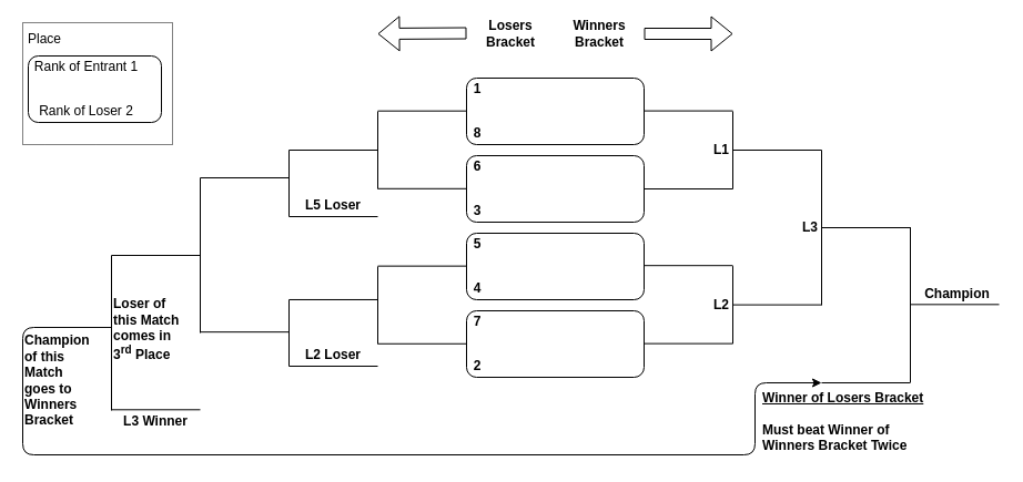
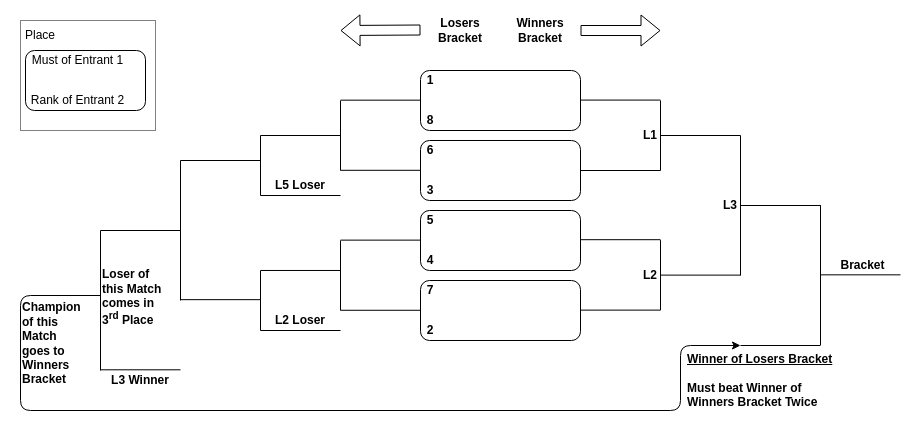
  <mxCell id="0" />
  <mxCell id="1" parent="0" />
  <mxCell id="2" value="" style="rounded=0;whiteSpace=wrap;html=1;fontStyle=1;dashed=1;dashPattern=1 1;" vertex="1" parent="1"><mxGeometry x="20" y="20" width="135" height="110" as="geometry" /></mxCell>
  <mxCell id="3" value="" style="rounded=1;whiteSpace=wrap;html=1;fontStyle=1" parent="1" vertex="1"><mxGeometry x="420" y="70" width="160" height="60" as="geometry" /></mxCell>
  <mxCell id="4" value="1" style="text;html=1;strokeColor=none;fillColor=none;align=center;verticalAlign=middle;whiteSpace=wrap;rounded=0;fontStyle=1" parent="1" vertex="1"><mxGeometry x="420" y="70" width="20" height="20" as="geometry" /></mxCell>
  <mxCell id="5" value="8" style="text;html=1;strokeColor=none;fillColor=none;align=center;verticalAlign=middle;whiteSpace=wrap;rounded=0;fontStyle=1" parent="1" vertex="1"><mxGeometry x="420" y="110" width="20" height="20" as="geometry" /></mxCell>
  <mxCell id="6" value="" style="rounded=1;whiteSpace=wrap;html=1;fontStyle=1" parent="1" vertex="1"><mxGeometry x="420" y="140" width="160" height="60" as="geometry" /></mxCell>
  <mxCell id="7" value="6" style="text;html=1;strokeColor=none;fillColor=none;align=center;verticalAlign=middle;whiteSpace=wrap;rounded=0;fontStyle=1" parent="1" vertex="1"><mxGeometry x="420" y="140" width="20" height="20" as="geometry" /></mxCell>
  <mxCell id="8" value="3" style="text;html=1;strokeColor=none;fillColor=none;align=center;verticalAlign=middle;whiteSpace=wrap;rounded=0;fontStyle=1" parent="1" vertex="1"><mxGeometry x="420" y="180" width="20" height="20" as="geometry" /></mxCell>
  <mxCell id="9" value="" style="rounded=1;whiteSpace=wrap;html=1;fontStyle=1" parent="1" vertex="1"><mxGeometry x="420" y="210" width="160" height="60" as="geometry" /></mxCell>
  <mxCell id="10" value="5" style="text;html=1;strokeColor=none;fillColor=none;align=center;verticalAlign=middle;whiteSpace=wrap;rounded=0;fontStyle=1" parent="1" vertex="1"><mxGeometry x="420" y="210" width="20" height="20" as="geometry" /></mxCell>
  <mxCell id="11" value="4" style="text;html=1;strokeColor=none;fillColor=none;align=center;verticalAlign=middle;whiteSpace=wrap;rounded=0;fontStyle=1" parent="1" vertex="1"><mxGeometry x="420" y="250" width="20" height="20" as="geometry" /></mxCell>
  <mxCell id="12" value="" style="rounded=1;whiteSpace=wrap;html=1;fontStyle=1" parent="1" vertex="1"><mxGeometry x="420" y="280" width="160" height="60" as="geometry" /></mxCell>
  <mxCell id="13" value="7" style="text;html=1;strokeColor=none;fillColor=none;align=center;verticalAlign=middle;whiteSpace=wrap;rounded=0;fontStyle=1" parent="1" vertex="1"><mxGeometry x="420" y="280" width="20" height="20" as="geometry" /></mxCell>
  <mxCell id="14" value="2" style="text;html=1;strokeColor=none;fillColor=none;align=center;verticalAlign=middle;whiteSpace=wrap;rounded=0;fontStyle=1" parent="1" vertex="1"><mxGeometry x="420" y="320" width="20" height="20" as="geometry" /></mxCell>
  <mxCell id="15" value="Winners&lt;br&gt;Bracket&lt;span style=&quot;color: rgba(0 , 0 , 0 , 0) ; font-family: monospace ; font-size: 0px ; white-space: nowrap&quot;&gt;%3CmxGraphModel%3E%3Croot%3E%3CmxCell%20id%3D%220%22%2F%3E%3CmxCell%20id%3D%221%22%20parent%3D%220%22%2F%3E%3CmxCell%20id%3D%222%22%20value%3D%22%22%20style%3D%22rounded%3D1%3BwhiteSpace%3Dwrap%3Bhtml%3D1%3B%22%20vertex%3D%221%22%20parent%3D%221%22%3E%3CmxGeometry%20x%3D%22600%22%20y%3D%22120%22%20width%3D%22120%22%20height%3D%2260%22%20as%3D%22geometry%22%2F%3E%3C%2FmxCell%3E%3CmxCell%20id%3D%223%22%20value%3D%221%22%20style%3D%22text%3Bhtml%3D1%3BstrokeColor%3Dnone%3BfillColor%3Dnone%3Balign%3Dcenter%3BverticalAlign%3Dmiddle%3BwhiteSpace%3Dwrap%3Brounded%3D0%3B%22%20vertex%3D%221%22%20parent%3D%221%22%3E%3CmxGeometry%20x%3D%22600%22%20y%3D%22100%22%20width%3D%2220%22%20height%3D%2220%22%20as%3D%22geometry%22%2F%3E%3C%2FmxCell%3E%3CmxCell%20id%3D%224%22%20value%3D%228%22%20style%3D%22text%3Bhtml%3D1%3BstrokeColor%3Dnone%3BfillColor%3Dnone%3Balign%3Dcenter%3BverticalAlign%3Dmiddle%3BwhiteSpace%3Dwrap%3Brounded%3D0%3B%22%20vertex%3D%221%22%20parent%3D%221%22%3E%3CmxGeometry%20x%3D%22600%22%20y%3D%22180%22%20width%3D%2220%22%20height%3D%2220%22%20as%3D%22geometry%22%2F%3E%3C%2FmxCell%3E%3C%2Froot%3E%3C%2FmxGraphModel%3E&lt;/span&gt;" style="text;html=1;strokeColor=none;fillColor=none;align=center;verticalAlign=middle;whiteSpace=wrap;rounded=0;fontStyle=1" parent="1" vertex="1"><mxGeometry x="520" y="20" width="40" height="20" as="geometry" /></mxCell>
  <mxCell id="16" value="Losers&lt;br&gt;Bracket&lt;span style=&quot;color: rgba(0 , 0 , 0 , 0) ; font-family: monospace ; font-size: 0px ; white-space: nowrap&quot;&gt;%3CmxGraphModel%3E%3Croot%3E%3CmxCell%20id%3D%220%22%2F%3E%3CmxCell%20id%3D%221%22%20parent%3D%220%22%2F%3E%3CmxCell%20id%3D%222%22%20value%3D%22%22%20style%3D%22rounded%3D1%3BwhiteSpace%3Dwrap%3Bhtml%3D1%3B%22%20vertex%3D%221%22%20parent%3D%221%22%3E%3CmxGeometry%20x%3D%22600%22%20y%3D%22120%22%20width%3D%22120%22%20height%3D%2260%22%20as%3D%22geometry%22%2F%3E%3C%2FmxCell%3E%3CmxCell%20id%3D%223%22%20value%3D%221%22%20style%3D%22text%3Bhtml%3D1%3BstrokeColor%3Dnone%3BfillColor%3Dnone%3Balign%3Dcenter%3BverticalAlign%3Dmiddle%3BwhiteSpace%3Dwrap%3Brounded%3D0%3B%22%20vertex%3D%221%22%20parent%3D%221%22%3E%3CmxGeometry%20x%3D%22600%22%20y%3D%22100%22%20width%3D%2220%22%20height%3D%2220%22%20as%3D%22geometry%22%2F%3E%3C%2FmxCell%3E%3CmxCell%20id%3D%224%22%20value%3D%228%22%20style%3D%22text%3Bhtml%3D1%3BstrokeColor%3Dnone%3BfillColor%3Dnone%3Balign%3Dcenter%3BverticalAlign%3Dmiddle%3BwhiteSpace%3Dwrap%3Brounded%3D0%3B%22%20vertex%3D%221%22%20parent%3D%221%22%3E%3CmxGeometry%20x%3D%22600%22%20y%3D%22180%22%20width%3D%2220%22%20height%3D%2220%22%20as%3D%22geometry%22%2F%3E%3C%2FmxCell%3E%3C%2Froot%3E%3C%2FmxGraphModel%3E&lt;/span&gt;" style="text;html=1;strokeColor=none;fillColor=none;align=center;verticalAlign=middle;whiteSpace=wrap;rounded=0;fontStyle=1" parent="1" vertex="1"><mxGeometry x="440" y="20" width="40" height="20" as="geometry" /></mxCell>
  <mxCell id="17" value="" style="shape=flexArrow;endArrow=classic;html=1;fontStyle=1" parent="1" edge="1"><mxGeometry width="50" height="50" relative="1" as="geometry"><mxPoint x="580" y="30" as="sourcePoint" /><mxPoint x="660" y="30" as="targetPoint" /></mxGeometry></mxCell>
  <mxCell id="18" value="" style="shape=flexArrow;endArrow=classic;html=1;fontStyle=1" parent="1" edge="1"><mxGeometry width="50" height="50" relative="1" as="geometry"><mxPoint x="420" y="29.5" as="sourcePoint" /><mxPoint x="340" y="30" as="targetPoint" /></mxGeometry></mxCell>
  <mxCell id="19" value="" style="endArrow=none;html=1;fontStyle=1" parent="1" edge="1"><mxGeometry width="50" height="50" relative="1" as="geometry"><mxPoint x="580" y="99.58" as="sourcePoint" /><mxPoint x="660" y="99.58" as="targetPoint" /></mxGeometry></mxCell>
  <mxCell id="20" value="" style="endArrow=none;html=1;fontStyle=1" parent="1" edge="1"><mxGeometry width="50" height="50" relative="1" as="geometry"><mxPoint x="580" y="170" as="sourcePoint" /><mxPoint x="660" y="170" as="targetPoint" /></mxGeometry></mxCell>
  <mxCell id="21" value="" style="endArrow=none;html=1;fontStyle=1" parent="1" edge="1"><mxGeometry width="50" height="50" relative="1" as="geometry"><mxPoint x="660" y="135" as="sourcePoint" /><mxPoint x="740" y="135" as="targetPoint" /></mxGeometry></mxCell>
  <mxCell id="22" value="L1&lt;span style=&quot;color: rgba(0 , 0 , 0 , 0) ; font-family: monospace ; font-size: 0px ; white-space: nowrap&quot;&gt;%3CmxGraphModel%3E%3Croot%3E%3CmxCell%20id%3D%220%22%2F%3E%3CmxCell%20id%3D%221%22%20parent%3D%220%22%2F%3E%3CmxCell%20id%3D%222%22%20value%3D%22L1%22%20style%3D%22text%3Bhtml%3D1%3BstrokeColor%3Dnone%3BfillColor%3Dnone%3Balign%3Dcenter%3BverticalAlign%3Dmiddle%3BwhiteSpace%3Dwrap%3Brounded%3D0%3B%22%20vertex%3D%221%22%20parent%3D%221%22%3E%3CmxGeometry%20x%3D%22820%22%20y%3D%22140%22%20width%3D%2220%22%20height%3D%2220%22%20as%3D%22geometry%22%2F%3E%3C%2FmxCell%3E%3C%2Froot%3E%3C%2FmxGraphModel%3&lt;/span&gt;" style="text;html=1;strokeColor=none;fillColor=none;align=center;verticalAlign=middle;whiteSpace=wrap;rounded=0;fontStyle=1" parent="1" vertex="1"><mxGeometry x="640" y="125" width="20" height="20" as="geometry" /></mxCell>
  <mxCell id="23" value="" style="endArrow=none;html=1;fontStyle=1" parent="1" edge="1"><mxGeometry width="50" height="50" relative="1" as="geometry"><mxPoint x="740" y="205" as="sourcePoint" /><mxPoint x="820" y="205" as="targetPoint" /></mxGeometry></mxCell>
  <mxCell id="24" value="L3&lt;span style=&quot;color: rgba(0 , 0 , 0 , 0) ; font-family: monospace ; font-size: 0px ; white-space: nowrap&quot;&gt;%3CmxGraphModel%3E%3Croot%3E%3CmxCell%20id%3D%220%22%2F%3E%3CmxCell%20id%3D%221%22%20parent%3D%220%22%2F%3E%3CmxCell%20id%3D%222%22%20value%3D%22L1%22%20style%3D%22text%3Bhtml%3D1%3BstrokeColor%3Dnone%3BfillColor%3Dnone%3Balign%3Dcenter%3BverticalAlign%3Dmiddle%3BwhiteSpace%3Dwrap%3Brounded%3D0%3B%22%20vertex%3D%221%22%20parent%3D%221%22%3E%3CmxGeometry%20x%3D%22820%22%20y%3D%22140%22%20width%3D%2220%22%20height%3D%2220%22%20as%3D%22geometry%22%2F%3E%3C%2FmxCell%3E%3C%2Froot%3E%3C%2FmxGraphModel%&lt;/span&gt;" style="text;html=1;strokeColor=none;fillColor=none;align=center;verticalAlign=middle;whiteSpace=wrap;rounded=0;fontStyle=1" parent="1" vertex="1"><mxGeometry x="720" y="195" width="20" height="20" as="geometry" /></mxCell>
  <mxCell id="25" value="" style="endArrow=none;html=1;fontStyle=1" parent="1" edge="1"><mxGeometry width="50" height="50" relative="1" as="geometry"><mxPoint x="740" y="345" as="sourcePoint" /><mxPoint x="820" y="345" as="targetPoint" /></mxGeometry></mxCell>
  <mxCell id="26" value="" style="endArrow=none;html=1;fontStyle=1" parent="1" edge="1"><mxGeometry width="50" height="50" relative="1" as="geometry"><mxPoint x="820" y="274.33" as="sourcePoint" /><mxPoint x="900" y="274.33" as="targetPoint" /></mxGeometry></mxCell>
- <mxCell id="27" value="Champion" style="text;html=1;strokeColor=none;fillColor=none;align=center;verticalAlign=middle;whiteSpace=wrap;rounded=0;fontStyle=1" parent="1" vertex="1"><mxGeometry x="830" y="255" width="65" height="20" as="geometry" /></mxCell>
+ <mxCell id="27" value="Bracket" style="text;html=1;strokeColor=none;fillColor=none;align=center;verticalAlign=middle;whiteSpace=wrap;rounded=0;fontStyle=1" parent="1" vertex="1"><mxGeometry x="830" y="255" width="65" height="20" as="geometry" /></mxCell>
  <mxCell id="28" value="" style="endArrow=none;html=1;fontStyle=1" parent="1" edge="1"><mxGeometry width="50" height="50" relative="1" as="geometry"><mxPoint x="340" y="99.66" as="sourcePoint" /><mxPoint x="420" y="99.66" as="targetPoint" /></mxGeometry></mxCell>
  <mxCell id="29" value="" style="endArrow=none;html=1;fontStyle=1" parent="1" edge="1"><mxGeometry width="50" height="50" relative="1" as="geometry"><mxPoint x="340" y="169.8" as="sourcePoint" /><mxPoint x="420" y="169.8" as="targetPoint" /></mxGeometry></mxCell>
  <mxCell id="30" value="" style="endArrow=none;html=1;fontStyle=1" parent="1" edge="1"><mxGeometry width="50" height="50" relative="1" as="geometry"><mxPoint x="340" y="170" as="sourcePoint" /><mxPoint x="340" y="100" as="targetPoint" /></mxGeometry></mxCell>
  <mxCell id="31" value="" style="endArrow=none;html=1;fontStyle=1" parent="1" edge="1"><mxGeometry width="50" height="50" relative="1" as="geometry"><mxPoint x="260" y="135" as="sourcePoint" /><mxPoint x="340" y="135" as="targetPoint" /></mxGeometry></mxCell>
  <mxCell id="32" value="" style="endArrow=none;html=1;fontStyle=1" parent="1" edge="1"><mxGeometry width="50" height="50" relative="1" as="geometry"><mxPoint x="260" y="195" as="sourcePoint" /><mxPoint x="260" y="135" as="targetPoint" /></mxGeometry></mxCell>
  <mxCell id="33" value="" style="endArrow=none;html=1;fontStyle=1" parent="1" edge="1"><mxGeometry width="50" height="50" relative="1" as="geometry"><mxPoint x="260" y="195" as="sourcePoint" /><mxPoint x="340" y="195" as="targetPoint" /></mxGeometry></mxCell>
  <mxCell id="34" value="L5 Loser" style="text;html=1;strokeColor=none;fillColor=none;align=center;verticalAlign=middle;whiteSpace=wrap;rounded=0;fontStyle=1" parent="1" vertex="1"><mxGeometry x="260" y="175" width="80" height="20" as="geometry" /></mxCell>
  <mxCell id="35" value="" style="endArrow=none;html=1;fontStyle=1" parent="1" edge="1"><mxGeometry width="50" height="50" relative="1" as="geometry"><mxPoint x="180" y="160" as="sourcePoint" /><mxPoint x="260" y="160" as="targetPoint" /></mxGeometry></mxCell>
  <mxCell id="36" value="" style="endArrow=none;html=1;fontStyle=1" parent="1" edge="1"><mxGeometry width="50" height="50" relative="1" as="geometry"><mxPoint x="180" y="300" as="sourcePoint" /><mxPoint x="180" y="160" as="targetPoint" /></mxGeometry></mxCell>
  <mxCell id="37" value="" style="endArrow=none;html=1;fontStyle=1" parent="1" edge="1"><mxGeometry width="50" height="50" relative="1" as="geometry"><mxPoint x="100" y="230" as="sourcePoint" /><mxPoint x="180" y="230" as="targetPoint" /></mxGeometry></mxCell>
  <mxCell id="38" value="" style="endArrow=none;html=1;fontStyle=1" parent="1" edge="1"><mxGeometry width="50" height="50" relative="1" as="geometry"><mxPoint x="100" y="369.31" as="sourcePoint" /><mxPoint x="180" y="369.31" as="targetPoint" /></mxGeometry></mxCell>
  <mxCell id="39" value="L3 Winner" style="text;html=1;strokeColor=none;fillColor=none;align=center;verticalAlign=middle;whiteSpace=wrap;rounded=0;fontStyle=1" parent="1" vertex="1"><mxGeometry x="100" y="370" width="80" height="20" as="geometry" /></mxCell>
  <mxCell id="40" value="Loser of this Match comes in 3&lt;sup&gt;rd&lt;/sup&gt;&amp;nbsp;Place" style="text;html=1;strokeColor=none;fillColor=none;align=left;verticalAlign=middle;whiteSpace=wrap;rounded=0;fontStyle=1" parent="1" vertex="1"><mxGeometry x="100" y="264.62" width="65" height="65" as="geometry" /></mxCell>
  <mxCell id="41" value="" style="endArrow=classic;html=1;edgeStyle=orthogonalEdgeStyle;" parent="1" edge="1"><mxGeometry width="50" height="50" relative="1" as="geometry"><mxPoint x="100" y="295" as="sourcePoint" /><mxPoint x="740" y="345" as="targetPoint" /><Array as="points"><mxPoint x="20" y="295" /><mxPoint x="20" y="410" /><mxPoint x="680" y="410" /><mxPoint x="680" y="345" /></Array></mxGeometry></mxCell>
  <mxCell id="42" value="Champion of this Match goes to Winners Bracket&amp;nbsp;" style="text;html=1;strokeColor=none;fillColor=none;align=left;verticalAlign=middle;whiteSpace=wrap;rounded=0;fontStyle=1" parent="1" vertex="1"><mxGeometry x="20" y="310" width="65" height="65" as="geometry" /></mxCell>
  <mxCell id="43" value="&lt;u&gt;Winner of Losers Bracket&lt;/u&gt;&lt;br&gt;&lt;br&gt;Must beat Winner of Winners Bracket Twice" style="text;html=1;strokeColor=none;fillColor=none;align=left;verticalAlign=middle;whiteSpace=wrap;rounded=0;fontStyle=1" parent="1" vertex="1"><mxGeometry x="685" y="347.5" width="155" height="65" as="geometry" /></mxCell>
  <mxCell id="44" value="" style="endArrow=none;html=1;fontStyle=1" edge="1" parent="1"><mxGeometry width="50" height="50" relative="1" as="geometry"><mxPoint x="340" y="239.64" as="sourcePoint" /><mxPoint x="420" y="239.64" as="targetPoint" /></mxGeometry></mxCell>
  <mxCell id="45" value="" style="endArrow=none;html=1;fontStyle=1" edge="1" parent="1"><mxGeometry width="50" height="50" relative="1" as="geometry"><mxPoint x="340" y="309.78" as="sourcePoint" /><mxPoint x="420" y="309.78" as="targetPoint" /></mxGeometry></mxCell>
  <mxCell id="46" value="" style="endArrow=none;html=1;fontStyle=1" edge="1" parent="1"><mxGeometry width="50" height="50" relative="1" as="geometry"><mxPoint x="340" y="309.98" as="sourcePoint" /><mxPoint x="340" y="239.98" as="targetPoint" /></mxGeometry></mxCell>
  <mxCell id="47" value="" style="endArrow=none;html=1;fontStyle=1" edge="1" parent="1"><mxGeometry width="50" height="50" relative="1" as="geometry"><mxPoint x="260" y="269.98" as="sourcePoint" /><mxPoint x="340" y="269.98" as="targetPoint" /></mxGeometry></mxCell>
  <mxCell id="48" value="" style="endArrow=none;html=1;fontStyle=1" edge="1" parent="1"><mxGeometry width="50" height="50" relative="1" as="geometry"><mxPoint x="260" y="330" as="sourcePoint" /><mxPoint x="260" y="270" as="targetPoint" /></mxGeometry></mxCell>
  <mxCell id="49" value="L2 Loser" style="text;html=1;strokeColor=none;fillColor=none;align=center;verticalAlign=middle;whiteSpace=wrap;rounded=0;fontStyle=1" vertex="1" parent="1"><mxGeometry x="260" y="310" width="80" height="20" as="geometry" /></mxCell>
  <mxCell id="50" value="" style="endArrow=none;html=1;fontStyle=1" edge="1" parent="1"><mxGeometry width="50" height="50" relative="1" as="geometry"><mxPoint x="260" y="330" as="sourcePoint" /><mxPoint x="340" y="330" as="targetPoint" /></mxGeometry></mxCell>
  <mxCell id="51" value="" style="endArrow=none;html=1;fontStyle=1" edge="1" parent="1"><mxGeometry width="50" height="50" relative="1" as="geometry"><mxPoint x="660" y="170" as="sourcePoint" /><mxPoint x="660" y="100" as="targetPoint" /></mxGeometry></mxCell>
  <mxCell id="52" value="" style="endArrow=none;html=1;fontStyle=1" edge="1" parent="1"><mxGeometry width="50" height="50" relative="1" as="geometry"><mxPoint x="580" y="239.2" as="sourcePoint" /><mxPoint x="660" y="239.2" as="targetPoint" /></mxGeometry></mxCell>
  <mxCell id="53" value="" style="endArrow=none;html=1;fontStyle=1" edge="1" parent="1"><mxGeometry width="50" height="50" relative="1" as="geometry"><mxPoint x="580" y="309.62" as="sourcePoint" /><mxPoint x="660" y="309.62" as="targetPoint" /></mxGeometry></mxCell>
  <mxCell id="54" value="" style="endArrow=none;html=1;fontStyle=1" edge="1" parent="1"><mxGeometry width="50" height="50" relative="1" as="geometry"><mxPoint x="660" y="274.62" as="sourcePoint" /><mxPoint x="740" y="274.62" as="targetPoint" /></mxGeometry></mxCell>
  <mxCell id="55" value="L2&lt;span style=&quot;color: rgba(0 , 0 , 0 , 0) ; font-family: monospace ; font-size: 0px ; white-space: nowrap&quot;&gt;%3CmxGraphModel%3E%3Croot%3E%3CmxCell%20id%3D%220%22%2F%3E%3CmxCell%20id%3D%221%22%20parent%3D%220%22%2F%3E%3CmxCell%20id%3D%222%22%20value%3D%22L1%22%20style%3D%22text%3Bhtml%3D1%3BstrokeColor%3Dnone%3BfillColor%3Dnone%3Balign%3Dcenter%3BverticalAlign%3Dmiddle%3BwhiteSpace%3Dwrap%3Brounded%3D0%3B%22%20vertex%3D%221%22%20parent%3D%221%22%3E%3CmxGeometry%20x%3D%22820%22%20y%3D%22140%22%20width%3D%2220%22%20height%3D%2220%22%20as%3D%22geometry%22%2F%3E%3C%2FmxCell%3E%3C%2Froot%3E%3C%2FmxGraphModel%3&lt;/span&gt;" style="text;html=1;strokeColor=none;fillColor=none;align=center;verticalAlign=middle;whiteSpace=wrap;rounded=0;fontStyle=1" vertex="1" parent="1"><mxGeometry x="640" y="264.62" width="20" height="20" as="geometry" /></mxCell>
  <mxCell id="56" value="" style="endArrow=none;html=1;fontStyle=1" edge="1" parent="1"><mxGeometry width="50" height="50" relative="1" as="geometry"><mxPoint x="660" y="309.62" as="sourcePoint" /><mxPoint x="660" y="239.62" as="targetPoint" /></mxGeometry></mxCell>
  <mxCell id="57" value="" style="endArrow=none;html=1;fontStyle=1" edge="1" parent="1"><mxGeometry width="50" height="50" relative="1" as="geometry"><mxPoint x="740" y="275" as="sourcePoint" /><mxPoint x="740" y="135" as="targetPoint" /></mxGeometry></mxCell>
  <mxCell id="58" value="" style="endArrow=none;html=1;fontStyle=1" edge="1" parent="1"><mxGeometry width="50" height="50" relative="1" as="geometry"><mxPoint x="180" y="299.17" as="sourcePoint" /><mxPoint x="260" y="299.17" as="targetPoint" /></mxGeometry></mxCell>
  <mxCell id="59" value="" style="endArrow=none;html=1;fontStyle=1" edge="1" parent="1"><mxGeometry width="50" height="50" relative="1" as="geometry"><mxPoint x="100" y="370" as="sourcePoint" /><mxPoint x="100" y="230" as="targetPoint" /></mxGeometry></mxCell>
  <mxCell id="60" value="" style="endArrow=none;html=1;fontStyle=1" edge="1" parent="1"><mxGeometry width="50" height="50" relative="1" as="geometry"><mxPoint x="820" y="344.62" as="sourcePoint" /><mxPoint x="820" y="204.62" as="targetPoint" /></mxGeometry></mxCell>
  <mxCell id="61" value="" style="rounded=1;whiteSpace=wrap;html=1;" vertex="1" parent="1"><mxGeometry x="25" y="50" width="120" height="60" as="geometry" /></mxCell>
  <mxCell id="62" value="Place" style="text;html=1;strokeColor=none;fillColor=none;align=center;verticalAlign=middle;whiteSpace=wrap;rounded=0;" vertex="1" parent="1"><mxGeometry x="20" y="25" width="40" height="20" as="geometry" /></mxCell>
- <mxCell id="63" value="Rank of Entrant 1" style="text;html=1;strokeColor=none;fillColor=none;align=center;verticalAlign=middle;whiteSpace=wrap;rounded=0;" vertex="1" parent="1"><mxGeometry x="20" y="50" width="115" height="20" as="geometry" /></mxCell>
- <mxCell id="64" value="Rank of Loser 2" style="text;html=1;strokeColor=none;fillColor=none;align=center;verticalAlign=middle;whiteSpace=wrap;rounded=0;" vertex="1" parent="1"><mxGeometry x="20" y="90" width="115" height="20" as="geometry" /></mxCell>
+ <mxCell id="63" value="Must of Entrant 1" style="text;html=1;strokeColor=none;fillColor=none;align=center;verticalAlign=middle;whiteSpace=wrap;rounded=0;" vertex="1" parent="1"><mxGeometry x="20" y="50" width="115" height="20" as="geometry" /></mxCell>
+ <mxCell id="64" value="Rank of Entrant 2" style="text;html=1;strokeColor=none;fillColor=none;align=center;verticalAlign=middle;whiteSpace=wrap;rounded=0;" vertex="1" parent="1"><mxGeometry x="20" y="90" width="115" height="20" as="geometry" /></mxCell>
